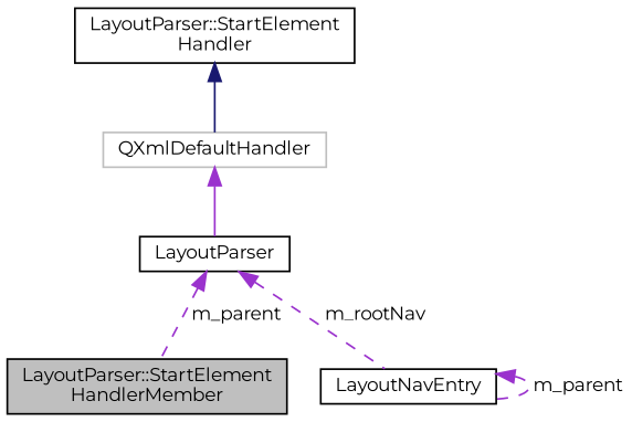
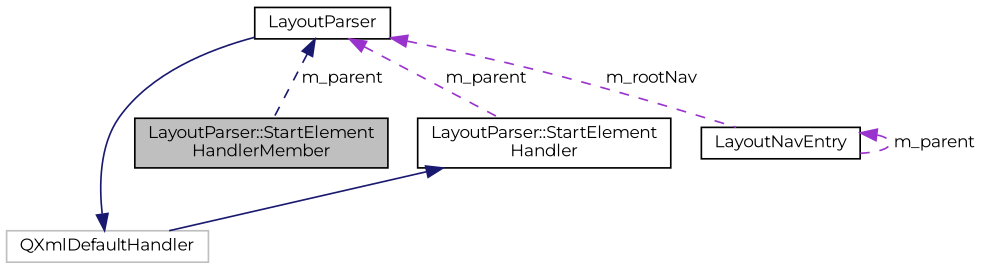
  digraph {
    fontname=Montserrat
    node [color=black fillcolor=white fontname=Montserrat fontsize=10 shape=record style=filled]
    edge [color=darkorchid3 dir=back fontname=Montserrat fontsize=10 labelfontname=Helvetica labelfontsize=10 style=dashed]
    n1 [fillcolor=grey75 fontcolor=black height=0.2 label="LayoutParser::StartElement\lHandlerMember" width=0.4]
    n2 [height=0.2 label="LayoutParser::StartElement\lHandler" width=0.4]
    n3 [color=grey75 height=0.2 label=QXmlDefaultHandler width=0.4]
    n4 [height=0.2 label=LayoutParser width=0.4]
    n5 [height=0.2 label=LayoutNavEntry width=0.4]
    n2 -> n3 [color=midnightblue style=solid]
-   n3 -> n4 [style=solid]
-   n4 -> n1 [label=" m_parent"]
+   n3 -> n4 [color=midnightblue style=solid]
+   n4 -> n1 [color=midnightblue label=" m_parent"]
+   n4 -> n2 [label=" m_parent"]
    n4 -> n5 [label=" m_rootNav"]
    n5 -> n5 [label=" m_parent"]
  }
